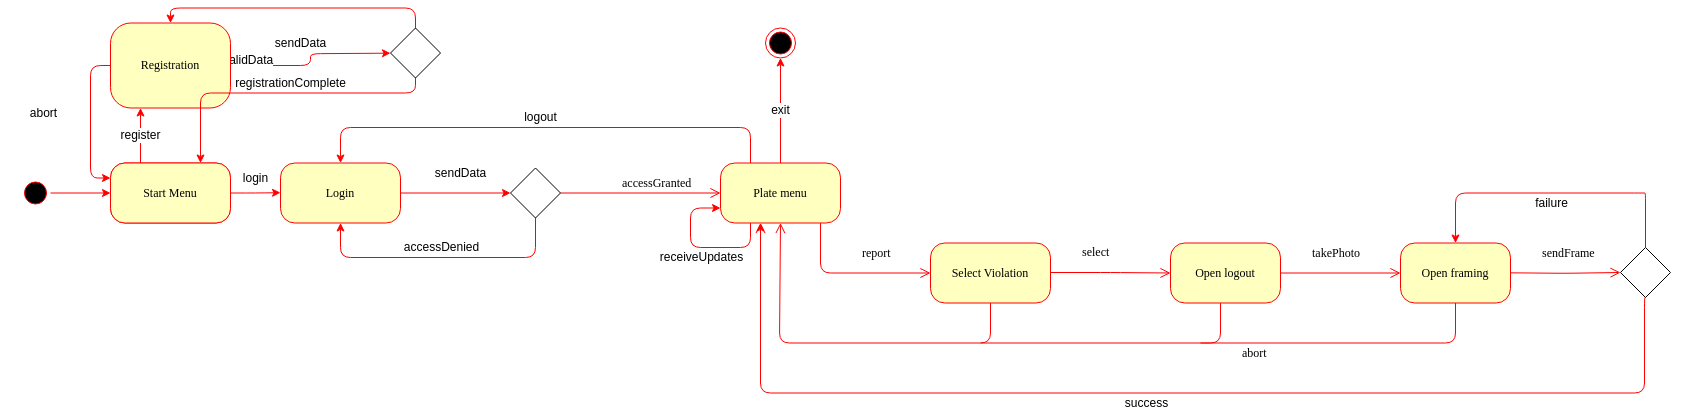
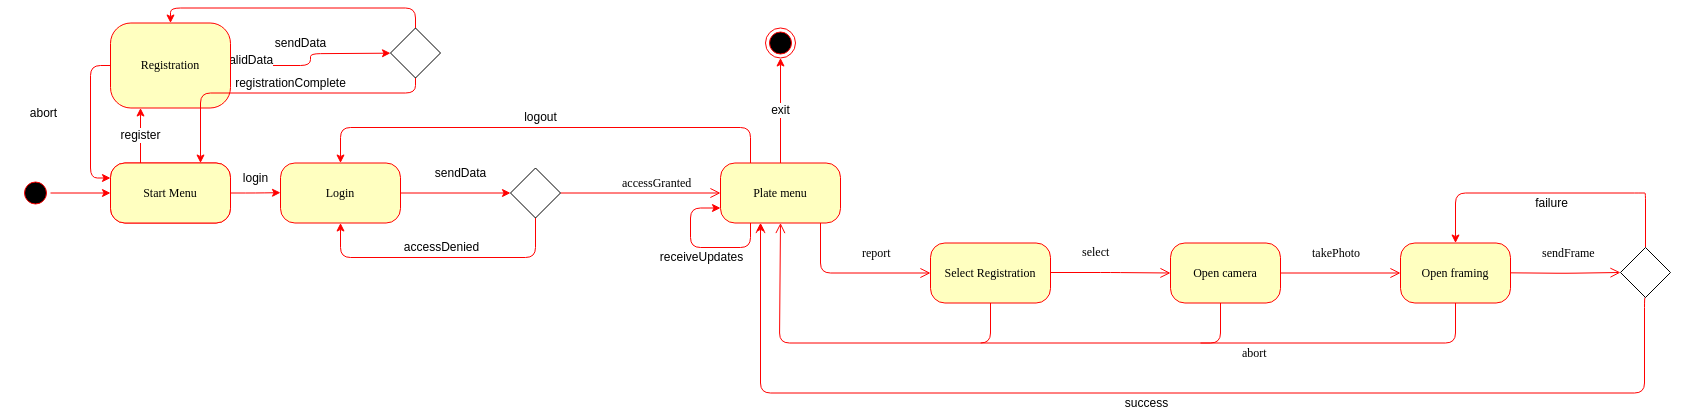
  <mxCell id="0" />
  <mxCell id="1" parent="0" />
  <mxCell id="2" value="" style="endArrow=none;html=1;strokeColor=#FF0000;" parent="1" edge="1"><mxGeometry width="50" height="50" relative="1" as="geometry"><mxPoint x="1200" y="340.5" as="sourcePoint" /><mxPoint x="1455" y="290.5" as="targetPoint" /><Array as="points"><mxPoint x="1455" y="340.5" /></Array></mxGeometry></mxCell>
  <mxCell id="3" value="" style="endArrow=none;html=1;strokeColor=#FF0000;" parent="1" edge="1"><mxGeometry width="50" height="50" relative="1" as="geometry"><mxPoint x="980" y="340.5" as="sourcePoint" /><mxPoint x="1220" y="290.5" as="targetPoint" /><Array as="points"><mxPoint x="1220" y="340.5" /></Array></mxGeometry></mxCell>
  <mxCell id="4" style="edgeStyle=orthogonalEdgeStyle;rounded=1;orthogonalLoop=1;jettySize=auto;html=1;exitX=0.5;exitY=0;exitDx=0;exitDy=0;entryX=0;entryY=0.5;entryDx=0;entryDy=0;strokeColor=#FF0000;fontSize=12;" parent="1" source="5" target="23" edge="1"><mxGeometry relative="1" as="geometry" /></mxCell>
  <mxCell id="5" value="" style="ellipse;html=1;shape=startState;fillColor=#000000;strokeColor=#ff0000;rounded=1;shadow=0;comic=0;labelBackgroundColor=none;fontFamily=Verdana;fontSize=12;fontColor=#000000;align=center;direction=south;" parent="1" vertex="1"><mxGeometry x="20" y="175.5" width="30" height="30" as="geometry" /></mxCell>
  <mxCell id="6" value="exit" style="edgeStyle=orthogonalEdgeStyle;rounded=1;orthogonalLoop=1;jettySize=auto;html=1;exitX=0.5;exitY=0;exitDx=0;exitDy=0;entryX=0.5;entryY=1;entryDx=0;entryDy=0;strokeColor=#FF0000;fontSize=12;fontColor=#000000;" parent="1" source="8" target="22" edge="1"><mxGeometry relative="1" as="geometry" /></mxCell>
  <mxCell id="7" value="logout" style="edgeStyle=orthogonalEdgeStyle;rounded=1;orthogonalLoop=1;jettySize=auto;html=1;exitX=0.25;exitY=0;exitDx=0;exitDy=0;entryX=0.5;entryY=0;entryDx=0;entryDy=0;strokeColor=#FF0000;fontSize=12;fontColor=#000000;" parent="1" source="8" target="34" edge="1"><mxGeometry x="0.021" y="-10" relative="1" as="geometry"><Array as="points"><mxPoint x="750" y="125" /><mxPoint x="340" y="125" /></Array><mxPoint as="offset" /></mxGeometry></mxCell>
  <mxCell id="8" value="Plate menu" style="rounded=1;whiteSpace=wrap;html=1;arcSize=24;fillColor=#ffffc0;strokeColor=#ff0000;shadow=0;comic=0;labelBackgroundColor=none;fontFamily=Verdana;fontSize=12;fontColor=#000000;align=center;" parent="1" vertex="1"><mxGeometry x="720" y="160.5" width="120" height="60" as="geometry" /></mxCell>
- <mxCell id="9" value="Select Violation" style="rounded=1;whiteSpace=wrap;html=1;arcSize=24;fillColor=#ffffc0;strokeColor=#ff0000;shadow=0;comic=0;labelBackgroundColor=none;fontFamily=Verdana;fontSize=12;fontColor=#000000;align=center;" parent="1" vertex="1"><mxGeometry x="930" y="240.5" width="120" height="60" as="geometry" /></mxCell>
- <mxCell id="10" value="Open logout" style="rounded=1;whiteSpace=wrap;html=1;arcSize=24;fillColor=#ffffc0;strokeColor=#ff0000;shadow=0;comic=0;labelBackgroundColor=none;fontFamily=Verdana;fontSize=12;fontColor=#000000;align=center;" parent="1" vertex="1"><mxGeometry x="1170" y="240.5" width="110" height="60" as="geometry" /></mxCell>
+ <mxCell id="9" value="Select Registration" style="rounded=1;whiteSpace=wrap;html=1;arcSize=24;fillColor=#ffffc0;strokeColor=#ff0000;shadow=0;comic=0;labelBackgroundColor=none;fontFamily=Verdana;fontSize=12;fontColor=#000000;align=center;" parent="1" vertex="1"><mxGeometry x="930" y="240.5" width="120" height="60" as="geometry" /></mxCell>
+ <mxCell id="10" value="Open camera" style="rounded=1;whiteSpace=wrap;html=1;arcSize=24;fillColor=#ffffc0;strokeColor=#ff0000;shadow=0;comic=0;labelBackgroundColor=none;fontFamily=Verdana;fontSize=12;fontColor=#000000;align=center;" parent="1" vertex="1"><mxGeometry x="1170" y="240.5" width="110" height="60" as="geometry" /></mxCell>
  <mxCell id="11" value="accessGranted" style="edgeStyle=orthogonalEdgeStyle;html=1;labelBackgroundColor=none;endArrow=open;endSize=8;strokeColor=#ff0000;fontFamily=Verdana;fontSize=12;align=left;exitX=1;exitY=0.5;exitDx=0;exitDy=0;" parent="1" source="36" target="8" edge="1"><mxGeometry x="-0.246" y="10" relative="1" as="geometry"><mxPoint x="630" y="190.5" as="sourcePoint" /><Array as="points" /><mxPoint as="offset" /></mxGeometry></mxCell>
  <mxCell id="12" value="report" style="edgeStyle=orthogonalEdgeStyle;html=1;labelBackgroundColor=none;endArrow=open;endSize=8;strokeColor=#ff0000;fontFamily=Verdana;fontSize=12;align=left;entryX=0;entryY=0.5;" parent="1" target="9" edge="1"><mxGeometry x="0.125" y="20" relative="1" as="geometry"><Array as="points"><mxPoint x="820" y="270.5" /></Array><mxPoint x="820" y="220.5" as="sourcePoint" /><mxPoint as="offset" /></mxGeometry></mxCell>
  <mxCell id="13" style="edgeStyle=orthogonalEdgeStyle;html=1;exitX=0.25;exitY=0;entryX=0.25;entryY=1;labelBackgroundColor=none;endArrow=open;endSize=8;strokeColor=#ff0000;fontFamily=Verdana;fontSize=12;align=left;" parent="1" edge="1"><mxGeometry relative="1" as="geometry"><mxPoint x="760" y="350.5" as="sourcePoint" /><mxPoint x="760" y="220.5" as="targetPoint" /><Array as="points"><mxPoint x="760" y="290.5" /><mxPoint x="760" y="290.5" /></Array></mxGeometry></mxCell>
  <mxCell id="14" value="abort" style="edgeStyle=orthogonalEdgeStyle;html=1;labelBackgroundColor=none;endArrow=open;endSize=8;strokeColor=#ff0000;fontFamily=Verdana;fontSize=12;align=left;exitX=0.5;exitY=1;exitDx=0;exitDy=0;" parent="1" source="9" edge="1"><mxGeometry x="-0.785" y="251" relative="1" as="geometry"><Array as="points"><mxPoint x="990" y="340.5" /><mxPoint x="779" y="340.5" /></Array><mxPoint x="990" y="340.5" as="sourcePoint" /><mxPoint x="780" y="220.5" as="targetPoint" /><mxPoint x="250" y="-241" as="offset" /></mxGeometry></mxCell>
  <mxCell id="15" value="select" style="edgeStyle=orthogonalEdgeStyle;html=1;labelBackgroundColor=none;endArrow=open;endSize=8;strokeColor=#ff0000;fontFamily=Verdana;fontSize=12;align=left;entryX=0;entryY=0.5;entryDx=0;entryDy=0;" parent="1" target="10" edge="1"><mxGeometry x="-0.5" y="20" relative="1" as="geometry"><mxPoint x="1050" y="270" as="sourcePoint" /><mxPoint x="1130" y="275.5" as="targetPoint" /><mxPoint as="offset" /><Array as="points"><mxPoint x="1110" y="270.5" /><mxPoint x="1110" y="270.5" /></Array></mxGeometry></mxCell>
  <mxCell id="16" value="takePhoto" style="edgeStyle=orthogonalEdgeStyle;html=1;labelBackgroundColor=none;endArrow=open;endSize=8;strokeColor=#ff0000;fontFamily=Verdana;fontSize=12;align=left;entryX=0;entryY=0.5;entryDx=0;entryDy=0;" parent="1" edge="1"><mxGeometry x="-0.5" y="20" relative="1" as="geometry"><mxPoint x="1280" y="270.5" as="sourcePoint" /><mxPoint x="1400" y="270.5" as="targetPoint" /><mxPoint as="offset" /><Array as="points"><mxPoint x="1280" y="270.5" /><mxPoint x="1280" y="270.5" /></Array></mxGeometry></mxCell>
  <mxCell id="17" value="Open framing" style="rounded=1;whiteSpace=wrap;html=1;arcSize=24;fillColor=#ffffc0;strokeColor=#ff0000;shadow=0;comic=0;labelBackgroundColor=none;fontFamily=Verdana;fontSize=12;fontColor=#000000;align=center;" parent="1" vertex="1"><mxGeometry x="1400" y="240.5" width="110" height="60" as="geometry" /></mxCell>
  <mxCell id="18" value="sendFrame" style="edgeStyle=orthogonalEdgeStyle;html=1;labelBackgroundColor=none;endArrow=open;endSize=8;strokeColor=#ff0000;fontFamily=Verdana;fontSize=12;align=left;entryX=0;entryY=0.5;entryDx=0;entryDy=0;" parent="1" target="21" edge="1"><mxGeometry x="-0.455" y="20" relative="1" as="geometry"><mxPoint x="1510" y="270.333" as="sourcePoint" /><mxPoint x="1630" y="270.333" as="targetPoint" /><mxPoint as="offset" /><Array as="points" /></mxGeometry></mxCell>
  <mxCell id="19" value="failure" style="edgeStyle=orthogonalEdgeStyle;rounded=1;orthogonalLoop=1;jettySize=auto;html=1;exitX=0.5;exitY=0;exitDx=0;exitDy=0;strokeColor=#FF0000;entryX=0.5;entryY=0;entryDx=0;entryDy=0;fontSize=12;" parent="1" source="21" target="17" edge="1"><mxGeometry x="0.011" y="10" relative="1" as="geometry"><mxPoint x="1884.824" y="245.382" as="targetPoint" /><Array as="points"><mxPoint x="1644" y="190.5" /><mxPoint x="1454" y="190.5" /></Array><mxPoint as="offset" /></mxGeometry></mxCell>
  <mxCell id="20" value="success" style="edgeStyle=orthogonalEdgeStyle;rounded=1;orthogonalLoop=1;jettySize=auto;html=1;exitX=0.5;exitY=1;exitDx=0;exitDy=0;entryX=0.5;entryY=1;entryDx=0;entryDy=0;strokeColor=#FF0000;fontSize=12;" parent="1" source="21" edge="1"><mxGeometry x="0.035" y="10" relative="1" as="geometry"><mxPoint x="760" y="220.5" as="targetPoint" /><Array as="points"><mxPoint x="1644" y="390.5" /><mxPoint x="760" y="390.5" /></Array><mxPoint as="offset" /></mxGeometry></mxCell>
  <mxCell id="21" value="" style="rhombus;whiteSpace=wrap;html=1;" parent="1" vertex="1"><mxGeometry x="1620" y="245" width="50" height="50" as="geometry" /></mxCell>
  <mxCell id="22" value="" style="ellipse;html=1;shape=endState;fillColor=#000000;strokeColor=#ff0000;fontSize=12;" parent="1" vertex="1"><mxGeometry x="765" y="25.5" width="30" height="30" as="geometry" /></mxCell>
  <mxCell id="23" value="Start Menu" style="rounded=1;whiteSpace=wrap;html=1;arcSize=24;fillColor=#ffffc0;strokeColor=#ff0000;shadow=0;comic=0;labelBackgroundColor=none;fontFamily=Verdana;fontSize=12;fontColor=#000000;align=center;" parent="1" vertex="1"><mxGeometry x="110" y="160.5" width="120" height="60" as="geometry" /></mxCell>
  <mxCell id="24" value="abort" style="edgeStyle=orthogonalEdgeStyle;rounded=1;orthogonalLoop=1;jettySize=auto;html=1;exitX=0;exitY=0.5;exitDx=0;exitDy=0;entryX=0;entryY=0.25;entryDx=0;entryDy=0;strokeColor=#FF0000;fontSize=12;" parent="1" source="26" target="29" edge="1"><mxGeometry x="-0.757" y="28" relative="1" as="geometry"><mxPoint x="-48" y="20" as="offset" /></mxGeometry></mxCell>
  <mxCell id="25" value="invalidData" style="edgeStyle=orthogonalEdgeStyle;rounded=1;orthogonalLoop=1;jettySize=auto;html=1;exitX=1;exitY=0.5;exitDx=0;exitDy=0;strokeColor=#FF0000;fontSize=12;entryX=1;entryY=0.5;entryDx=0;entryDy=0;" parent="1" source="26" edge="1"><mxGeometry y="57" relative="1" as="geometry"><mxPoint x="390" y="50.676" as="targetPoint" /><mxPoint x="120.118" y="50.676" as="sourcePoint" /><mxPoint x="-10" y="1" as="offset" /></mxGeometry></mxCell>
  <mxCell id="26" value="Registration" style="rounded=1;whiteSpace=wrap;html=1;arcSize=24;fillColor=#ffffc0;strokeColor=#ff0000;shadow=0;comic=0;labelBackgroundColor=none;fontFamily=Verdana;fontSize=12;fontColor=#000000;align=center;" parent="1" vertex="1"><mxGeometry x="110" y="20.5" width="120" height="85" as="geometry" /></mxCell>
  <mxCell id="27" value="register" style="edgeStyle=orthogonalEdgeStyle;rounded=1;orthogonalLoop=1;jettySize=auto;html=1;exitX=0.25;exitY=0;exitDx=0;exitDy=0;entryX=0.25;entryY=1;entryDx=0;entryDy=0;strokeColor=#FF0000;fontSize=12;" parent="1" source="29" target="26" edge="1"><mxGeometry relative="1" as="geometry" /></mxCell>
  <mxCell id="28" value="login" style="edgeStyle=orthogonalEdgeStyle;rounded=1;orthogonalLoop=1;jettySize=auto;html=1;exitX=1;exitY=0.5;exitDx=0;exitDy=0;strokeColor=#FF0000;fontSize=12;" parent="1" source="29" edge="1"><mxGeometry x="0.016" y="15" relative="1" as="geometry"><mxPoint x="280" y="190.167" as="targetPoint" /><mxPoint as="offset" /></mxGeometry></mxCell>
  <mxCell id="29" value="Start Menu" style="rounded=1;whiteSpace=wrap;html=1;arcSize=24;fillColor=#ffffc0;strokeColor=#ff0000;shadow=0;comic=0;labelBackgroundColor=none;fontFamily=Verdana;fontSize=12;fontColor=#000000;align=center;" parent="1" vertex="1"><mxGeometry x="110" y="160.5" width="120" height="60" as="geometry" /></mxCell>
  <mxCell id="30" value="registrationComplete" style="edgeStyle=orthogonalEdgeStyle;rounded=1;orthogonalLoop=1;jettySize=auto;html=1;exitX=0.5;exitY=1;exitDx=0;exitDy=0;entryX=0.75;entryY=0;entryDx=0;entryDy=0;strokeColor=#FF0000;fontSize=12;" parent="1" source="32" target="29" edge="1"><mxGeometry x="-0.065" y="-10" relative="1" as="geometry"><Array as="points"><mxPoint x="200" y="90.5" /></Array><mxPoint as="offset" /></mxGeometry></mxCell>
  <mxCell id="31" value="sendData" style="edgeStyle=orthogonalEdgeStyle;rounded=1;orthogonalLoop=1;jettySize=auto;html=1;exitX=0.5;exitY=0;exitDx=0;exitDy=0;entryX=0.5;entryY=0;entryDx=0;entryDy=0;strokeColor=#FF0000;fontSize=12;fontColor=#000000;" parent="1" source="32" target="26" edge="1"><mxGeometry x="-0.035" y="35" relative="1" as="geometry"><mxPoint as="offset" /></mxGeometry></mxCell>
  <mxCell id="32" value="" style="rhombus;whiteSpace=wrap;html=1;" parent="1" vertex="1"><mxGeometry x="390" y="25.5" width="50" height="50" as="geometry" /></mxCell>
  <mxCell id="33" value="sendData" style="edgeStyle=orthogonalEdgeStyle;rounded=1;orthogonalLoop=1;jettySize=auto;html=1;exitX=1;exitY=0.5;exitDx=0;exitDy=0;entryX=0;entryY=0.5;entryDx=0;entryDy=0;strokeColor=#FF0000;fontSize=12;fontColor=#000000;" parent="1" source="34" target="36" edge="1"><mxGeometry x="0.088" y="20" relative="1" as="geometry"><mxPoint as="offset" /></mxGeometry></mxCell>
  <mxCell id="34" value="Login" style="rounded=1;whiteSpace=wrap;html=1;arcSize=24;fillColor=#ffffc0;strokeColor=#ff0000;shadow=0;comic=0;labelBackgroundColor=none;fontFamily=Verdana;fontSize=12;fontColor=#000000;align=center;" parent="1" vertex="1"><mxGeometry x="280" y="160.5" width="120" height="60" as="geometry" /></mxCell>
  <mxCell id="35" value="accessDenied" style="edgeStyle=orthogonalEdgeStyle;rounded=1;orthogonalLoop=1;jettySize=auto;html=1;exitX=0.5;exitY=1;exitDx=0;exitDy=0;entryX=0.5;entryY=1;entryDx=0;entryDy=0;strokeColor=#FF0000;fontSize=12;fontColor=#000000;" parent="1" source="36" target="34" edge="1"><mxGeometry x="-0.005" y="-10" relative="1" as="geometry"><Array as="points"><mxPoint x="535" y="255" /><mxPoint x="340" y="255" /></Array><mxPoint as="offset" /></mxGeometry></mxCell>
  <mxCell id="36" value="" style="rhombus;whiteSpace=wrap;html=1;" parent="1" vertex="1"><mxGeometry x="510" y="165.5" width="50" height="50" as="geometry" /></mxCell>
  <mxCell id="37" value="receiveUpdates" style="edgeStyle=orthogonalEdgeStyle;rounded=1;orthogonalLoop=1;jettySize=auto;html=1;exitX=0.25;exitY=1;exitDx=0;exitDy=0;entryX=0;entryY=0.75;entryDx=0;entryDy=0;strokeColor=#FF0000;fontSize=12;fontColor=#000000;" edge="1" parent="1" source="8" target="8"><mxGeometry x="-0.033" y="10" relative="1" as="geometry"><Array as="points"><mxPoint x="750" y="245" /><mxPoint x="690" y="245" /><mxPoint x="690" y="206" /></Array><mxPoint as="offset" /></mxGeometry></mxCell>
